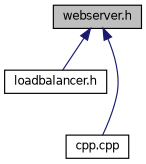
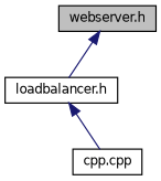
  digraph {
    node [color=black fillcolor=white fontname=Helvetica fontsize=10 shape=record style=filled]
    edge [color=midnightblue dir=back fontname=Helvetica fontsize=10 labelfontname=Helvetica labelfontsize=10 style=solid]
    n1 [fillcolor=grey75 fontcolor=black height=0.2 label="webserver.h" width=0.4]
    n2 [height=0.2 label="loadbalancer.h" width=0.4]
    n3 [height=0.2 label="cpp.cpp" width=0.4]
    n1 -> n2
-   n1 -> n3
+   n2 -> n3
  }
